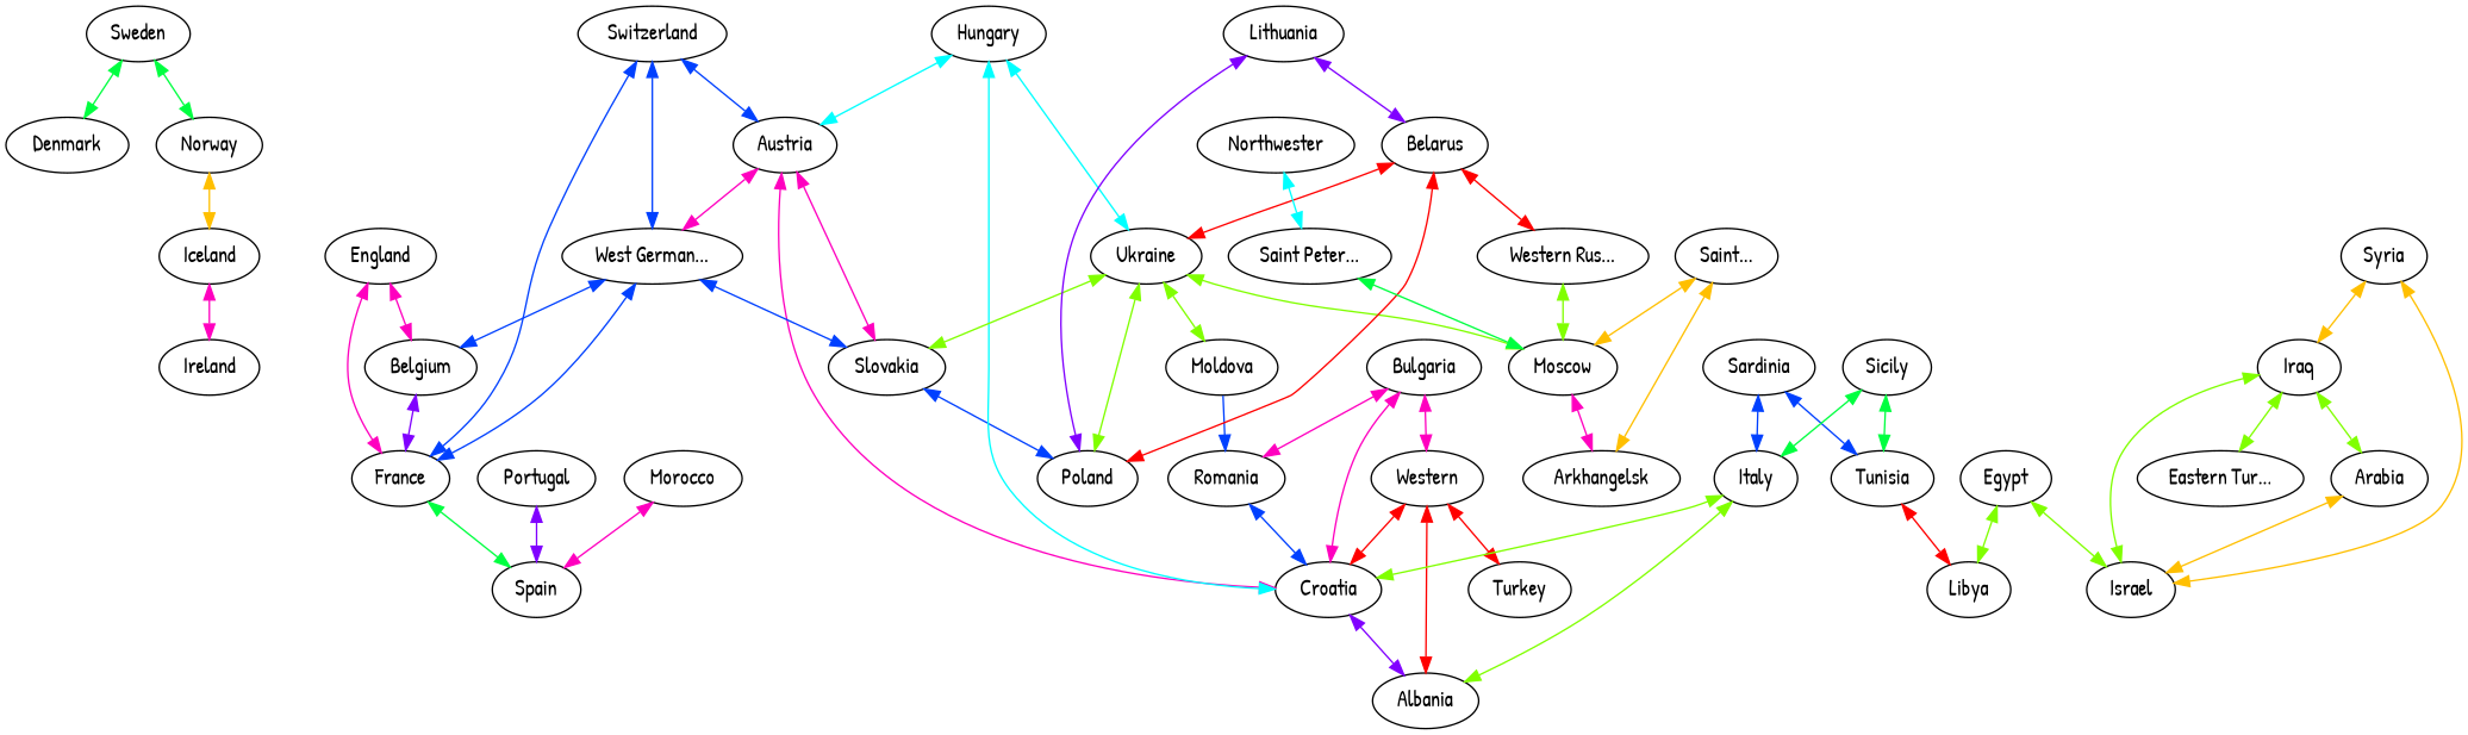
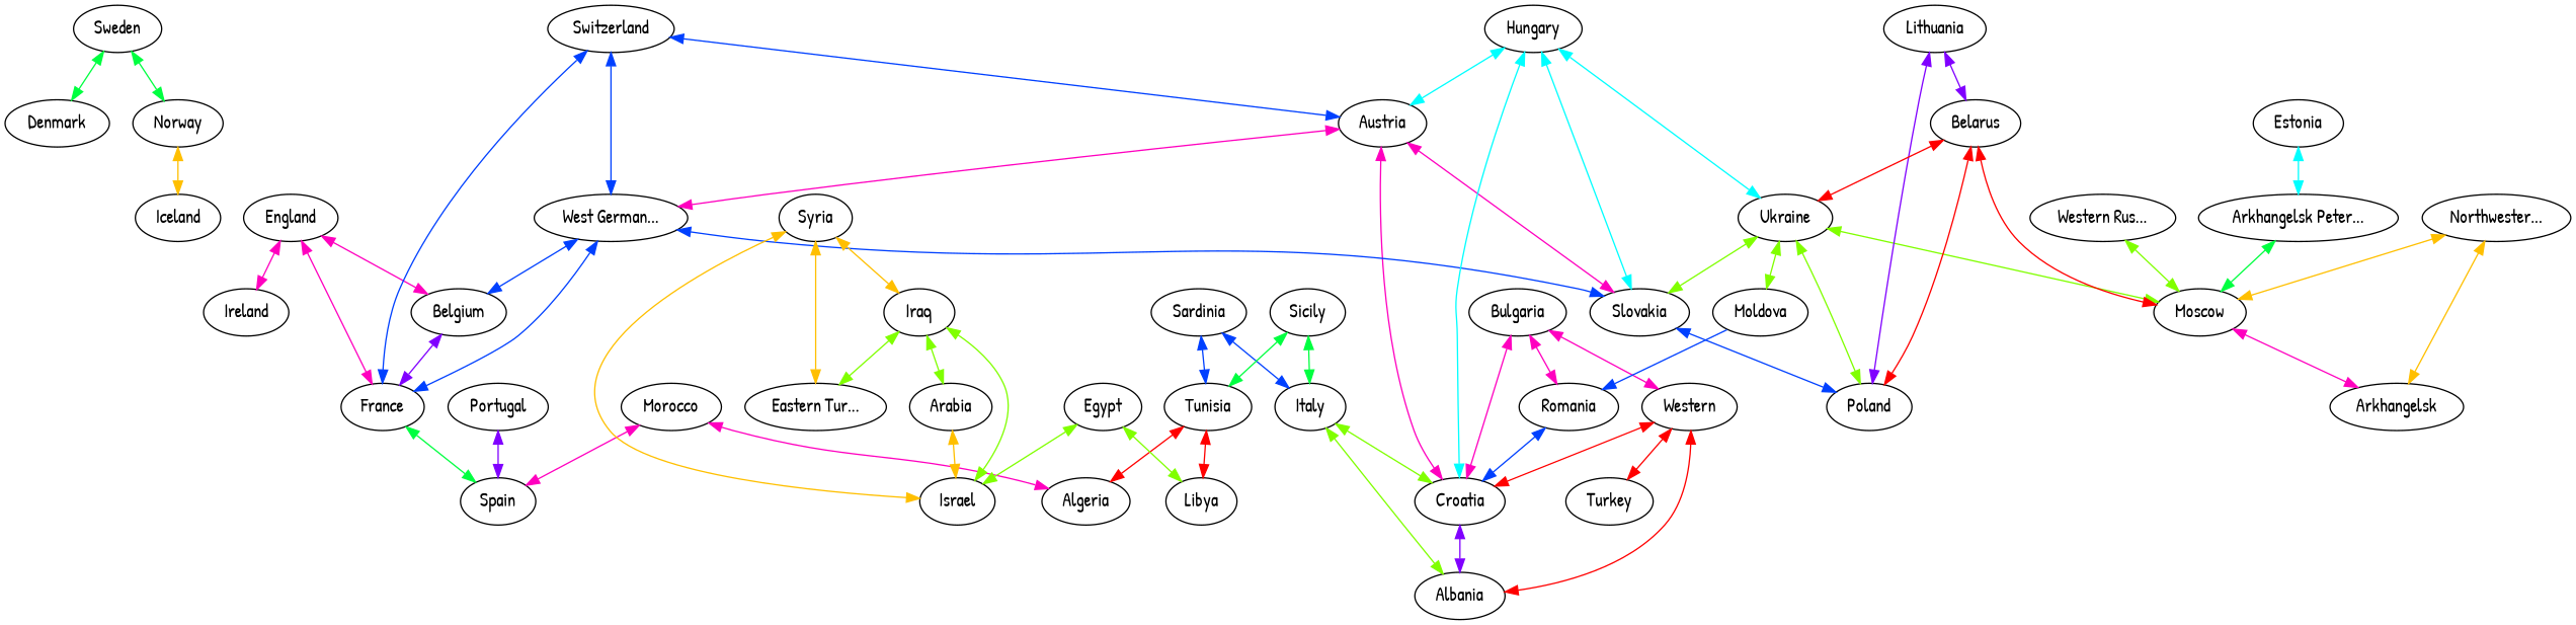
  graph {
    fontname="Patrick Hand"
    node [fontname="Patrick Hand"]
    edge [color="0.875,1,1" dir=both fontname="Patrick Hand"]
    n1 [label=Iceland]
    n2 [label=Ireland]
    n3 [label=England]
    n4 [label=Belgium]
    n5 [label=France]
    n6 [label=Spain]
    n7 [label=Switzerland]
    n8 [label=Austria]
    n9 [label="West German..."]
    n10 [label=Croatia]
    n11 [label=Slovakia]
    n12 [label=Portugal]
    n13 [label=Morocco]
+   n14 [label=Algeria]
    n15 [label=Tunisia]
    n16 [label=Libya]
    n17 [label=Egypt]
    n18 [label=Israel]
    n19 [label=Arabia]
    n20 [label=Iraq]
    n21 [label="Eastern Tur..."]
    n22 [label=Syria]
    n23 [label=Turkey]
    n24 [label=Bulgaria]
    n25 [label=Romania]
    n26 [label=Western]
    n27 [label=Albania]
    n28 [label=Italy]
    n29 [label=Sardinia]
    n30 [label=Sicily]
    n31 [label=Poland]
    n32 [label=Denmark]
    n33 [label=Hungary]
    n34 [label=Ukraine]
    n35 [label=Moscow]
    n36 [label=Moldova]
    n37 [label=Lithuania]
    n38 [label=Belarus]
    n39 [label=Arkhangelsk]
    n40 [label="Western Rus..."]
-   n41 [label="Saint..."]
-   n42 [label="Saint Peter..."]
-   n43 [label=Northwester]
+   n41 [label="Northwester..."]
+   n42 [label="Arkhangelsk Peter..."]
+   n43 [label=Estonia]
    n44 [label=Sweden]
    n45 [label=Norway]
-   n1 -- n2
+   n3 -- n2
    n3 -- n4
    n3 -- n5
    n4 -- n5 [color="0.75,1,1"]
    n5 -- n6 [color="0.375,1,1"]
    n7 -- n5 [color="0.625,1,1"]
    n7 -- n8 [color="0.625,1,1"]
    n7 -- n9 [color="0.625,1,1"]
    n8 -- n9
    n8 -- n10
    n8 -- n11
    n9 -- n4 [color="0.625,1,1"]
    n9 -- n5 [color="0.625,1,1"]
    n9 -- n11 [color="0.625,1,1"]
    n10 -- n27 [color="0.75,1,1"]
    n11 -- n31 [color="0.625,1,1"]
    n12 -- n6 [color="0.75,1,1"]
    n13 -- n6
+   n13 -- n14
+   n15 -- n14 [color="1,1,1"]
    n15 -- n16 [color="1,1,1"]
    n17 -- n16 [color="0.25,1,1"]
    n17 -- n18 [color="0.25,1,1"]
    n19 -- n18 [color="0.125,1,1"]
    n20 -- n18 [color="0.25,1,1"]
    n20 -- n19 [color="0.25,1,1"]
    n20 -- n21 [color="0.25,1,1"]
    n22 -- n18 [color="0.125,1,1"]
    n22 -- n20 [color="0.125,1,1"]
+   n22 -- n21 [color="0.125,1,1"]
    n24 -- n10
    n24 -- n25
    n24 -- n26
    n25 -- n10 [color="0.625,1,1"]
    n26 -- n10 [color="1,1,1"]
    n26 -- n23 [color="1,1,1"]
    n26 -- n27 [color="1,1,1"]
    n28 -- n10 [color="0.25,1,1"]
    n28 -- n27 [color="0.25,1,1"]
    n29 -- n15 [color="0.625,1,1"]
    n29 -- n28 [color="0.625,1,1"]
    n30 -- n15 [color="0.375,1,1"]
    n30 -- n28 [color="0.375,1,1"]
    n33 -- n8 [color="0.5,1,1"]
    n33 -- n10 [color="0.5,1,1"]
+   n33 -- n11 [color="0.5,1,1"]
    n33 -- n34 [color="0.5,1,1"]
    n34 -- n11 [color="0.25,1,1"]
    n34 -- n31 [color="0.25,1,1"]
    n34 -- n35 [color="0.25,1,1"]
    n34 -- n36 [color="0.25,1,1"]
    n35 -- n39
    n36 -- n25 [color="0.625,1,1" dir=forward]
    n37 -- n31 [color="0.75,1,1"]
    n37 -- n38 [color="0.75,1,1"]
    n38 -- n31 [color="1,1,1"]
    n38 -- n34 [color="1,1,1"]
-   n38 -- n40 [color="1,1,1"]
+   n38 -- n35 [color="1,1,1"]
    n40 -- n35 [color="0.25,1,1"]
    n41 -- n35 [color="0.125,1,1"]
    n41 -- n39 [color="0.125,1,1"]
    n42 -- n35 [color="0.375,1,1"]
    n43 -- n42 [color="0.5,1,1"]
    n44 -- n32 [color="0.375,1,1"]
    n44 -- n45 [color="0.375,1,1"]
    n45 -- n1 [color="0.125,1,1"]
  }
